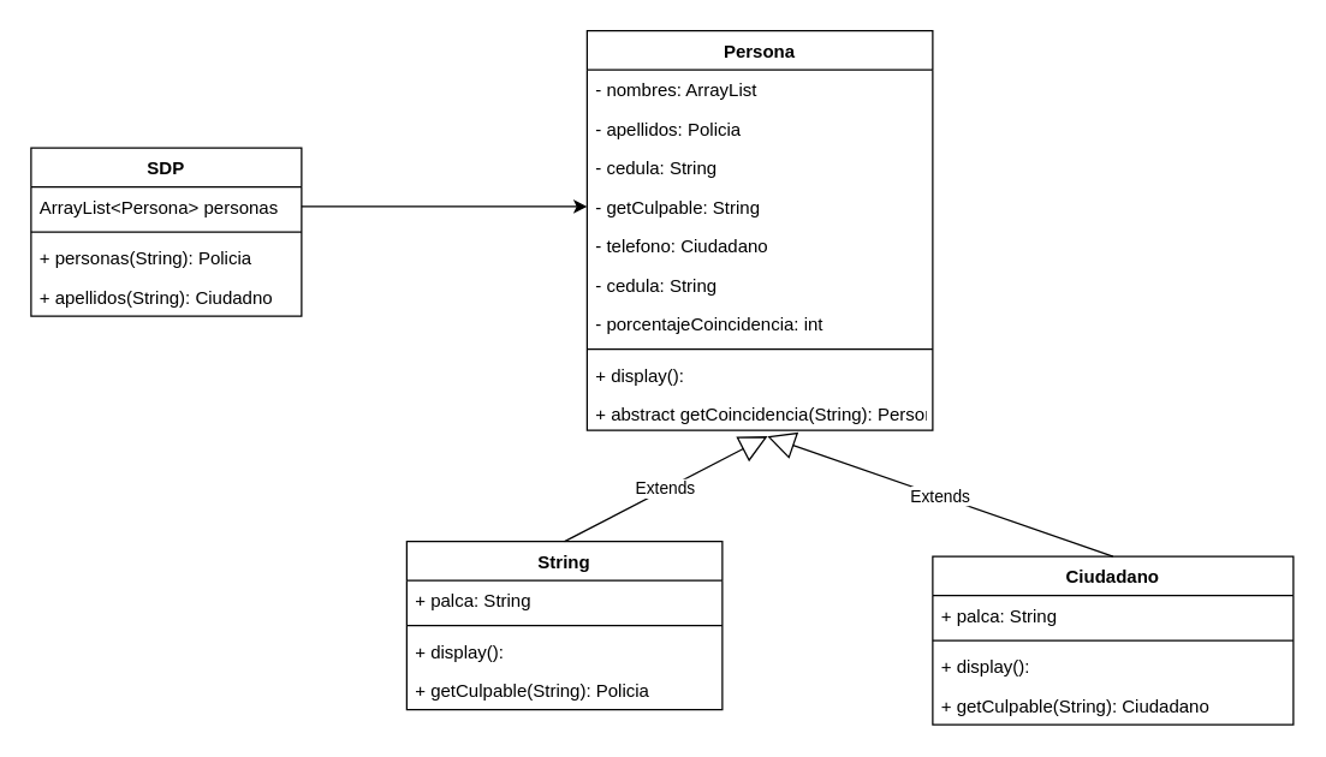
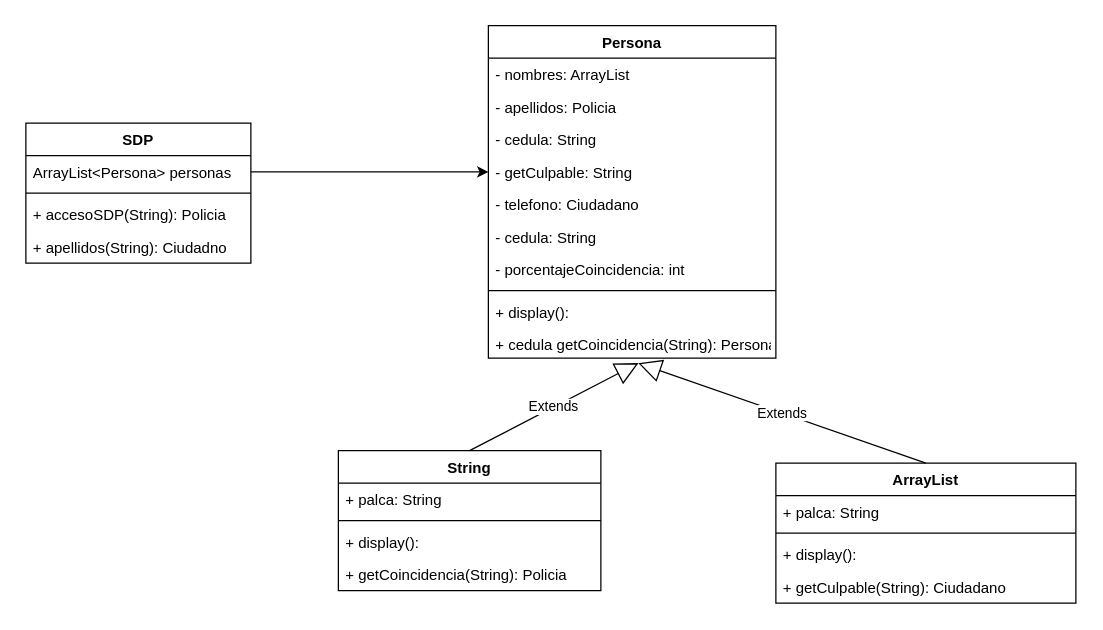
  <mxCell id="0" />
  <mxCell id="1" parent="0" />
  <mxCell id="2" value="Persona" style="swimlane;fontStyle=1;align=center;verticalAlign=top;childLayout=stackLayout;horizontal=1;startSize=26;horizontalStack=0;resizeParent=1;resizeParentMax=0;resizeLast=0;collapsible=1;marginBottom=0;" vertex="1" parent="1"><mxGeometry x="390" y="20" width="230" height="266" as="geometry" /></mxCell>
  <mxCell id="3" value="- nombres: ArrayList" style="text;strokeColor=none;fillColor=none;align=left;verticalAlign=top;spacingLeft=4;spacingRight=4;overflow=hidden;rotatable=0;points=[[0,0.5],[1,0.5]];portConstraint=eastwest;" vertex="1" parent="2"><mxGeometry y="26" width="230" height="26" as="geometry" /></mxCell>
  <mxCell id="4" value="- apellidos: Policia" style="text;strokeColor=none;fillColor=none;align=left;verticalAlign=top;spacingLeft=4;spacingRight=4;overflow=hidden;rotatable=0;points=[[0,0.5],[1,0.5]];portConstraint=eastwest;" vertex="1" parent="2"><mxGeometry y="52" width="230" height="26" as="geometry" /></mxCell>
  <mxCell id="5" value="- cedula: String" style="text;strokeColor=none;fillColor=none;align=left;verticalAlign=top;spacingLeft=4;spacingRight=4;overflow=hidden;rotatable=0;points=[[0,0.5],[1,0.5]];portConstraint=eastwest;" vertex="1" parent="2"><mxGeometry y="78" width="230" height="26" as="geometry" /></mxCell>
  <mxCell id="6" value="- getCulpable: String" style="text;strokeColor=none;fillColor=none;align=left;verticalAlign=top;spacingLeft=4;spacingRight=4;overflow=hidden;rotatable=0;points=[[0,0.5],[1,0.5]];portConstraint=eastwest;" vertex="1" parent="2"><mxGeometry y="104" width="230" height="26" as="geometry" /></mxCell>
  <mxCell id="7" value="- telefono: Ciudadano" style="text;strokeColor=none;fillColor=none;align=left;verticalAlign=top;spacingLeft=4;spacingRight=4;overflow=hidden;rotatable=0;points=[[0,0.5],[1,0.5]];portConstraint=eastwest;" vertex="1" parent="2"><mxGeometry y="130" width="230" height="26" as="geometry" /></mxCell>
  <mxCell id="8" value="- cedula: String" style="text;strokeColor=none;fillColor=none;align=left;verticalAlign=top;spacingLeft=4;spacingRight=4;overflow=hidden;rotatable=0;points=[[0,0.5],[1,0.5]];portConstraint=eastwest;" vertex="1" parent="2"><mxGeometry y="156" width="230" height="26" as="geometry" /></mxCell>
  <mxCell id="9" value="- porcentajeCoincidencia: int" style="text;strokeColor=none;fillColor=none;align=left;verticalAlign=top;spacingLeft=4;spacingRight=4;overflow=hidden;rotatable=0;points=[[0,0.5],[1,0.5]];portConstraint=eastwest;" vertex="1" parent="2"><mxGeometry y="182" width="230" height="26" as="geometry" /></mxCell>
  <mxCell id="10" value="" style="line;strokeWidth=1;fillColor=none;align=left;verticalAlign=middle;spacingTop=-1;spacingLeft=3;spacingRight=3;rotatable=0;labelPosition=right;points=[];portConstraint=eastwest;" vertex="1" parent="2"><mxGeometry y="208" width="230" height="8" as="geometry" /></mxCell>
  <mxCell id="11" value="+ display():" style="text;strokeColor=none;fillColor=none;align=left;verticalAlign=top;spacingLeft=4;spacingRight=4;overflow=hidden;rotatable=0;points=[[0,0.5],[1,0.5]];portConstraint=eastwest;" vertex="1" parent="2"><mxGeometry y="216" width="230" height="26" as="geometry" /></mxCell>
- <mxCell id="12" value="+ abstract getCoincidencia(String): Persona" style="text;strokeColor=none;fillColor=none;align=left;verticalAlign=top;spacingLeft=4;spacingRight=4;overflow=hidden;rotatable=0;points=[[0,0.5],[1,0.5]];portConstraint=eastwest;" vertex="1" parent="2"><mxGeometry y="242" width="230" height="24" as="geometry" /></mxCell>
+ <mxCell id="12" value="+ cedula getCoincidencia(String): Persona" style="text;strokeColor=none;fillColor=none;align=left;verticalAlign=top;spacingLeft=4;spacingRight=4;overflow=hidden;rotatable=0;points=[[0,0.5],[1,0.5]];portConstraint=eastwest;" vertex="1" parent="2"><mxGeometry y="242" width="230" height="24" as="geometry" /></mxCell>
  <mxCell id="13" value="String" style="swimlane;fontStyle=1;align=center;verticalAlign=top;childLayout=stackLayout;horizontal=1;startSize=26;horizontalStack=0;resizeParent=1;resizeParentMax=0;resizeLast=0;collapsible=1;marginBottom=0;" vertex="1" parent="1"><mxGeometry x="270" y="360" width="210" height="112" as="geometry" /></mxCell>
  <mxCell id="14" value="+ palca: String" style="text;strokeColor=none;fillColor=none;align=left;verticalAlign=top;spacingLeft=4;spacingRight=4;overflow=hidden;rotatable=0;points=[[0,0.5],[1,0.5]];portConstraint=eastwest;" vertex="1" parent="13"><mxGeometry y="26" width="210" height="26" as="geometry" /></mxCell>
  <mxCell id="15" value="" style="line;strokeWidth=1;fillColor=none;align=left;verticalAlign=middle;spacingTop=-1;spacingLeft=3;spacingRight=3;rotatable=0;labelPosition=right;points=[];portConstraint=eastwest;" vertex="1" parent="13"><mxGeometry y="52" width="210" height="8" as="geometry" /></mxCell>
  <mxCell id="16" value="+ display():" style="text;strokeColor=none;fillColor=none;align=left;verticalAlign=top;spacingLeft=4;spacingRight=4;overflow=hidden;rotatable=0;points=[[0,0.5],[1,0.5]];portConstraint=eastwest;" vertex="1" parent="13"><mxGeometry y="60" width="210" height="26" as="geometry" /></mxCell>
- <mxCell id="17" value="+ getCulpable(String): Policia" style="text;strokeColor=none;fillColor=none;align=left;verticalAlign=top;spacingLeft=4;spacingRight=4;overflow=hidden;rotatable=0;points=[[0,0.5],[1,0.5]];portConstraint=eastwest;" vertex="1" parent="13"><mxGeometry y="86" width="210" height="26" as="geometry" /></mxCell>
- <mxCell id="18" value="Ciudadano" style="swimlane;fontStyle=1;align=center;verticalAlign=top;childLayout=stackLayout;horizontal=1;startSize=26;horizontalStack=0;resizeParent=1;resizeParentMax=0;resizeLast=0;collapsible=1;marginBottom=0;" vertex="1" parent="1"><mxGeometry x="620" y="370" width="240" height="112" as="geometry" /></mxCell>
+ <mxCell id="17" value="+ getCoincidencia(String): Policia" style="text;strokeColor=none;fillColor=none;align=left;verticalAlign=top;spacingLeft=4;spacingRight=4;overflow=hidden;rotatable=0;points=[[0,0.5],[1,0.5]];portConstraint=eastwest;" vertex="1" parent="13"><mxGeometry y="86" width="210" height="26" as="geometry" /></mxCell>
+ <mxCell id="18" value="ArrayList" style="swimlane;fontStyle=1;align=center;verticalAlign=top;childLayout=stackLayout;horizontal=1;startSize=26;horizontalStack=0;resizeParent=1;resizeParentMax=0;resizeLast=0;collapsible=1;marginBottom=0;" vertex="1" parent="1"><mxGeometry x="620" y="370" width="240" height="112" as="geometry" /></mxCell>
  <mxCell id="19" value="+ palca: String" style="text;strokeColor=none;fillColor=none;align=left;verticalAlign=top;spacingLeft=4;spacingRight=4;overflow=hidden;rotatable=0;points=[[0,0.5],[1,0.5]];portConstraint=eastwest;" vertex="1" parent="18"><mxGeometry y="26" width="240" height="26" as="geometry" /></mxCell>
  <mxCell id="20" value="" style="line;strokeWidth=1;fillColor=none;align=left;verticalAlign=middle;spacingTop=-1;spacingLeft=3;spacingRight=3;rotatable=0;labelPosition=right;points=[];portConstraint=eastwest;" vertex="1" parent="18"><mxGeometry y="52" width="240" height="8" as="geometry" /></mxCell>
  <mxCell id="21" value="+ display():" style="text;strokeColor=none;fillColor=none;align=left;verticalAlign=top;spacingLeft=4;spacingRight=4;overflow=hidden;rotatable=0;points=[[0,0.5],[1,0.5]];portConstraint=eastwest;" vertex="1" parent="18"><mxGeometry y="60" width="240" height="26" as="geometry" /></mxCell>
  <mxCell id="22" value="+ getCulpable(String): Ciudadano" style="text;strokeColor=none;fillColor=none;align=left;verticalAlign=top;spacingLeft=4;spacingRight=4;overflow=hidden;rotatable=0;points=[[0,0.5],[1,0.5]];portConstraint=eastwest;" vertex="1" parent="18"><mxGeometry y="86" width="240" height="26" as="geometry" /></mxCell>
  <mxCell id="23" value="Extends" style="endArrow=block;endSize=16;endFill=0;html=1;exitX=0.5;exitY=0;exitDx=0;exitDy=0;" edge="1" parent="1" source="13"><mxGeometry width="160" relative="1" as="geometry"><mxPoint x="610" y="330" as="sourcePoint" /><mxPoint x="510" y="290" as="targetPoint" /></mxGeometry></mxCell>
  <mxCell id="24" value="Extends" style="endArrow=block;endSize=16;endFill=0;html=1;exitX=0.5;exitY=0;exitDx=0;exitDy=0;" edge="1" parent="1" source="18"><mxGeometry width="160" relative="1" as="geometry"><mxPoint x="610" y="330" as="sourcePoint" /><mxPoint x="510" y="290" as="targetPoint" /></mxGeometry></mxCell>
  <mxCell id="25" value="SDP" style="swimlane;fontStyle=1;align=center;verticalAlign=top;childLayout=stackLayout;horizontal=1;startSize=26;horizontalStack=0;resizeParent=1;resizeParentMax=0;resizeLast=0;collapsible=1;marginBottom=0;" vertex="1" parent="1"><mxGeometry x="20" y="98" width="180" height="112" as="geometry" /></mxCell>
  <mxCell id="26" value="ArrayList&lt;Persona&gt; personas" style="text;strokeColor=none;fillColor=none;align=left;verticalAlign=top;spacingLeft=4;spacingRight=4;overflow=hidden;rotatable=0;points=[[0,0.5],[1,0.5]];portConstraint=eastwest;" vertex="1" parent="25"><mxGeometry y="26" width="180" height="26" as="geometry" /></mxCell>
  <mxCell id="27" value="" style="line;strokeWidth=1;fillColor=none;align=left;verticalAlign=middle;spacingTop=-1;spacingLeft=3;spacingRight=3;rotatable=0;labelPosition=right;points=[];portConstraint=eastwest;" vertex="1" parent="25"><mxGeometry y="52" width="180" height="8" as="geometry" /></mxCell>
- <mxCell id="28" value="+ personas(String): Policia" style="text;strokeColor=none;fillColor=none;align=left;verticalAlign=top;spacingLeft=4;spacingRight=4;overflow=hidden;rotatable=0;points=[[0,0.5],[1,0.5]];portConstraint=eastwest;" vertex="1" parent="25"><mxGeometry y="60" width="180" height="26" as="geometry" /></mxCell>
+ <mxCell id="28" value="+ accesoSDP(String): Policia" style="text;strokeColor=none;fillColor=none;align=left;verticalAlign=top;spacingLeft=4;spacingRight=4;overflow=hidden;rotatable=0;points=[[0,0.5],[1,0.5]];portConstraint=eastwest;" vertex="1" parent="25"><mxGeometry y="60" width="180" height="26" as="geometry" /></mxCell>
  <mxCell id="29" value="+ apellidos(String): Ciudadno" style="text;strokeColor=none;fillColor=none;align=left;verticalAlign=top;spacingLeft=4;spacingRight=4;overflow=hidden;rotatable=0;points=[[0,0.5],[1,0.5]];portConstraint=eastwest;" vertex="1" parent="25"><mxGeometry y="86" width="180" height="26" as="geometry" /></mxCell>
  <mxCell id="30" style="edgeStyle=orthogonalEdgeStyle;rounded=0;orthogonalLoop=1;jettySize=auto;html=1;exitX=1;exitY=0.5;exitDx=0;exitDy=0;entryX=0;entryY=0.5;entryDx=0;entryDy=0;" edge="1" parent="1" source="26" target="6"><mxGeometry relative="1" as="geometry" /></mxCell>
